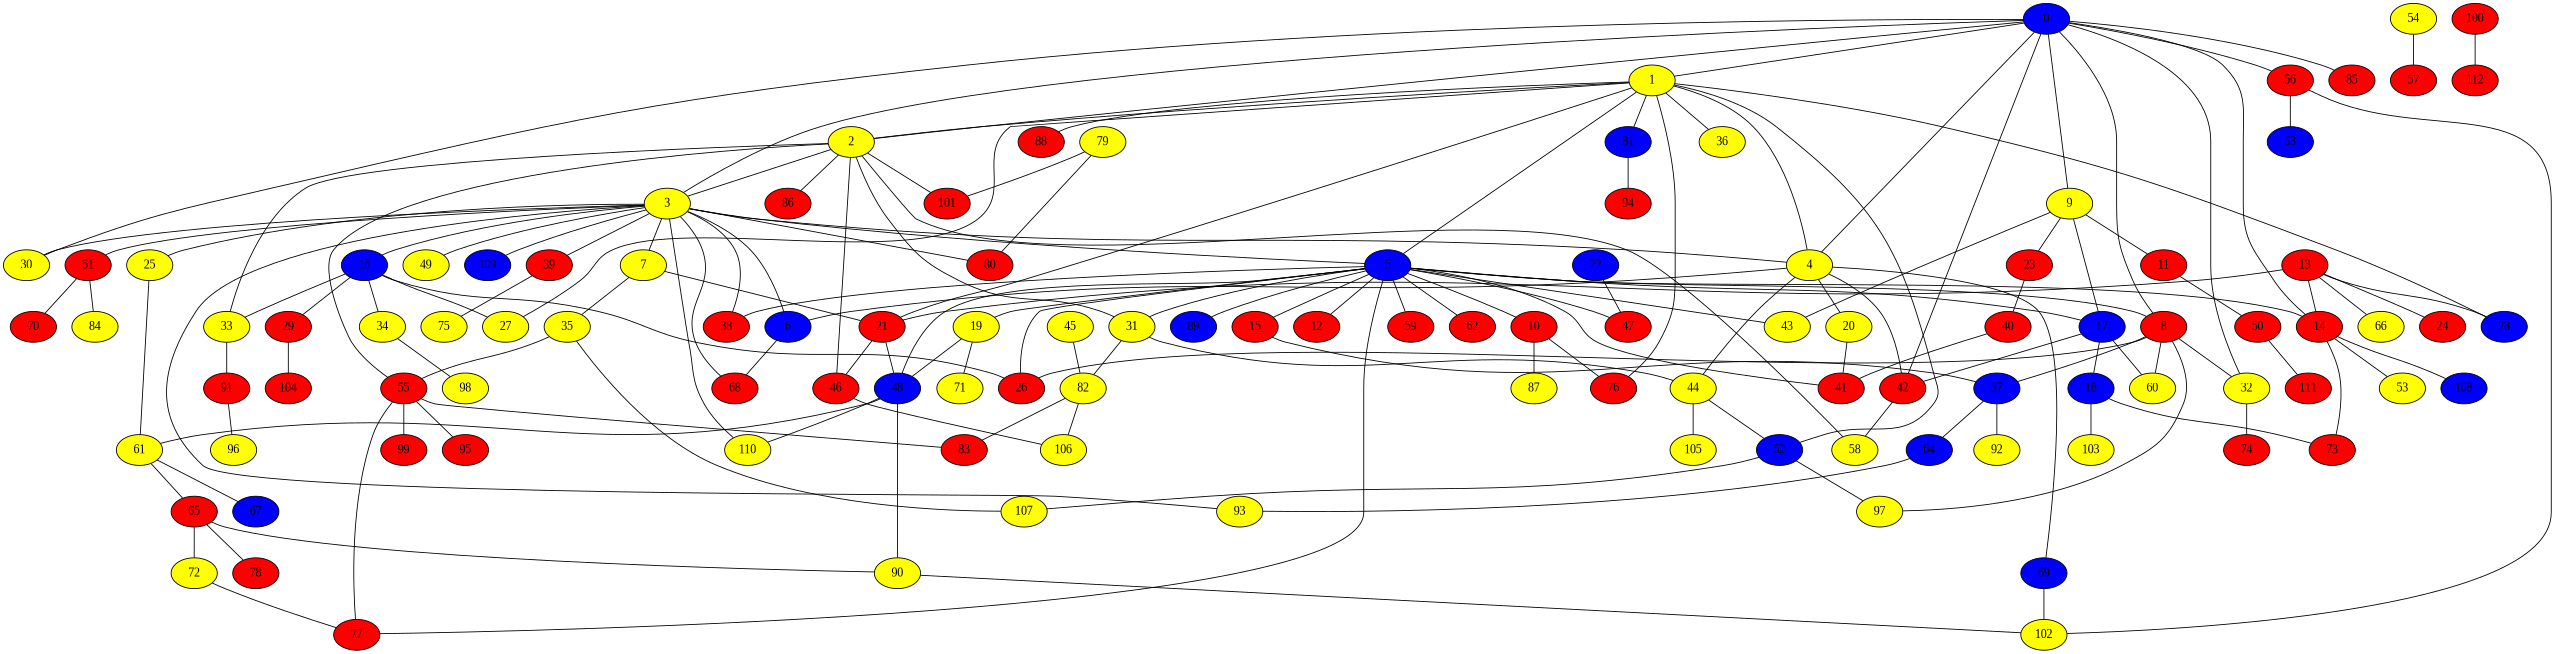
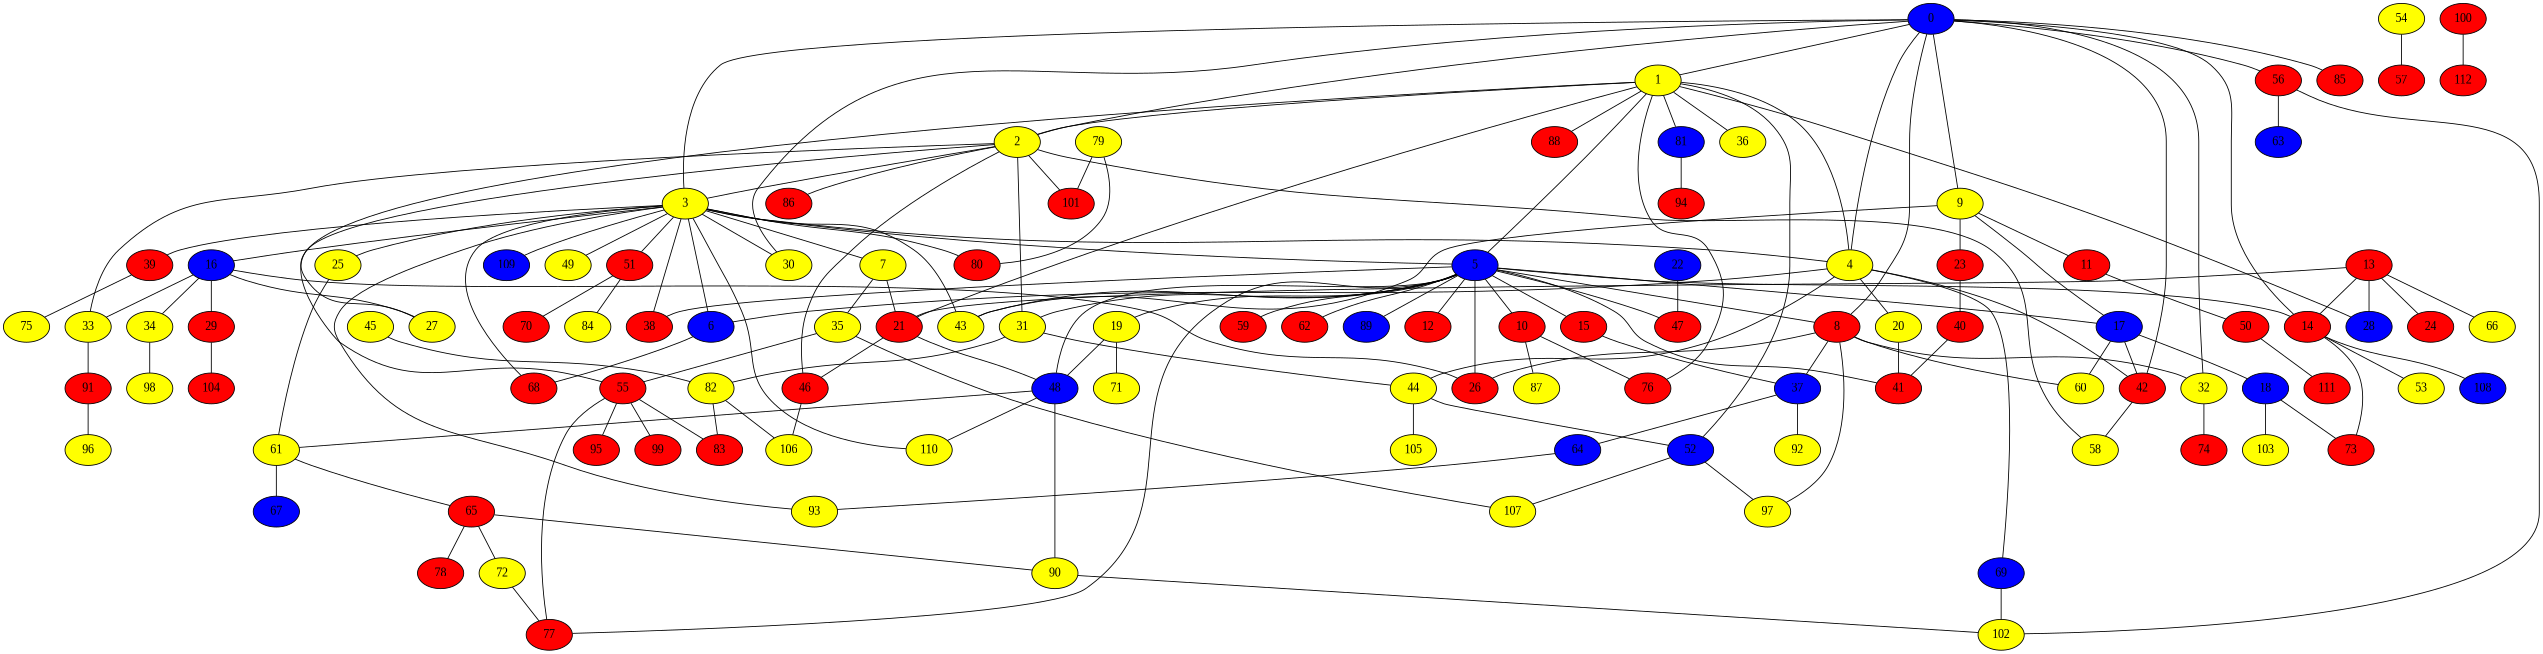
  graph {
    fontname="Liberation Serif"
    node [fillcolor=red fontname="Liberation Serif" style=filled]
    edge [fontname="Liberation Serif"]
    0 [fillcolor=blue]
    1 [fillcolor=yellow]
    2 [fillcolor=yellow]
    3 [fillcolor=yellow]
    4 [fillcolor=yellow]
    8
    9 [fillcolor=yellow]
    14
    30 [fillcolor=yellow]
    32 [fillcolor=yellow]
    42
    56
    85
    5 [fillcolor=blue]
    21
    27 [fillcolor=yellow]
    28 [fillcolor=blue]
    36 [fillcolor=yellow]
    52 [fillcolor=blue]
    76
    81 [fillcolor=blue]
    88
    31 [fillcolor=yellow]
    33 [fillcolor=yellow]
    46
    55
    58 [fillcolor=yellow]
    86
    101
    6 [fillcolor=blue]
    7 [fillcolor=yellow]
    16 [fillcolor=blue]
    25 [fillcolor=yellow]
    38
    39
    43 [fillcolor=yellow]
    49 [fillcolor=yellow]
    51
    68
    80
    93 [fillcolor=yellow]
    109 [fillcolor=blue]
    110 [fillcolor=yellow]
    20 [fillcolor=yellow]
    44 [fillcolor=yellow]
    69 [fillcolor=blue]
    26
    37 [fillcolor=blue]
    60 [fillcolor=yellow]
    97 [fillcolor=yellow]
    17 [fillcolor=blue]
    11
    23
    53 [fillcolor=yellow]
    73
    108 [fillcolor=blue]
    74
    63 [fillcolor=blue]
    102 [fillcolor=yellow]
    10
    12
    15
    19 [fillcolor=yellow]
    41
    47
    48 [fillcolor=blue]
    59
    62
    77
    89 [fillcolor=blue]
    107 [fillcolor=yellow]
    94
    82 [fillcolor=yellow]
    91
    106 [fillcolor=yellow]
    83
    95
    99
    35 [fillcolor=yellow]
    29
    34 [fillcolor=yellow]
    61 [fillcolor=yellow]
    75 [fillcolor=yellow]
    70
    84 [fillcolor=yellow]
    66 [fillcolor=yellow]
    105 [fillcolor=yellow]
    87 [fillcolor=yellow]
    18 [fillcolor=blue]
    71 [fillcolor=yellow]
    90 [fillcolor=yellow]
    64 [fillcolor=blue]
    92 [fillcolor=yellow]
    50
    40
    111
    13
    24
    104
    98 [fillcolor=yellow]
    103 [fillcolor=yellow]
    22 [fillcolor=blue]
    65
    67 [fillcolor=blue]
    96 [fillcolor=yellow]
    79 [fillcolor=yellow]
    45 [fillcolor=yellow]
    54 [fillcolor=yellow]
    57
    72 [fillcolor=yellow]
    78
    100
    112
    0 -- 1
    0 -- 2
    0 -- 3
    0 -- 4
    0 -- 8
    0 -- 9
    0 -- 14
    0 -- 30
    0 -- 32
    0 -- 42
    0 -- 56
    0 -- 85
    1 -- 2
    1 -- 4
    1 -- 5
    1 -- 21
    1 -- 27
    1 -- 28
    1 -- 36
    1 -- 52
    1 -- 76
    1 -- 81
    1 -- 88
    2 -- 3
    2 -- 31
    2 -- 33
    2 -- 46
    2 -- 55
    2 -- 58
    2 -- 86
    2 -- 101
    3 -- 4
    3 -- 30
    3 -- 5
    3 -- 6
    3 -- 7
    3 -- 16
    3 -- 25
    3 -- 38
    3 -- 39
+   3 -- 43
    3 -- 49
    3 -- 51
    3 -- 68
    3 -- 80
    3 -- 93
    3 -- 109
    3 -- 110
    4 -- 42
    4 -- 6
    4 -- 20
    4 -- 44
    4 -- 69
    8 -- 32
    8 -- 26
    8 -- 37
    8 -- 60
    8 -- 97
    9 -- 43
    9 -- 17
    9 -- 11
    9 -- 23
    14 -- 53
    14 -- 73
    14 -- 108
    32 -- 74
    42 -- 58
    56 -- 63
    56 -- 102
    5 -- 8
    5 -- 14
    5 -- 31
    5 -- 38
    5 -- 43
    5 -- 26
    5 -- 17
    5 -- 10
    5 -- 12
    5 -- 15
    5 -- 19
    5 -- 41
    5 -- 47
    5 -- 48
    5 -- 59
    5 -- 62
    5 -- 77
    5 -- 89
    21 -- 46
    21 -- 48
    52 -- 97
    52 -- 107
    81 -- 94
    31 -- 44
    31 -- 82
    33 -- 91
    46 -- 106
    55 -- 77
    55 -- 83
    55 -- 95
    55 -- 99
    6 -- 68
    7 -- 21
    7 -- 35
    16 -- 27
    16 -- 33
    16 -- 26
    16 -- 29
    16 -- 34
    25 -- 61
    39 -- 75
    51 -- 70
    51 -- 84
    20 -- 41
    44 -- 52
    44 -- 105
    69 -- 102
    37 -- 64
    37 -- 92
    17 -- 42
    17 -- 60
    17 -- 18
    11 -- 50
    23 -- 40
    10 -- 76
    10 -- 87
    15 -- 37
    19 -- 48
    19 -- 71
    48 -- 110
    48 -- 61
    48 -- 90
    82 -- 106
    82 -- 83
    91 -- 96
    35 -- 55
    35 -- 107
    29 -- 104
    34 -- 98
    61 -- 65
    61 -- 67
    18 -- 73
    18 -- 103
    90 -- 102
    64 -- 93
    50 -- 111
    40 -- 41
    13 -- 14
    13 -- 21
    13 -- 28
    13 -- 66
    13 -- 24
    22 -- 47
    65 -- 90
    65 -- 72
    65 -- 78
    79 -- 101
    79 -- 80
    45 -- 82
    54 -- 57
    72 -- 77
    100 -- 112
  }
